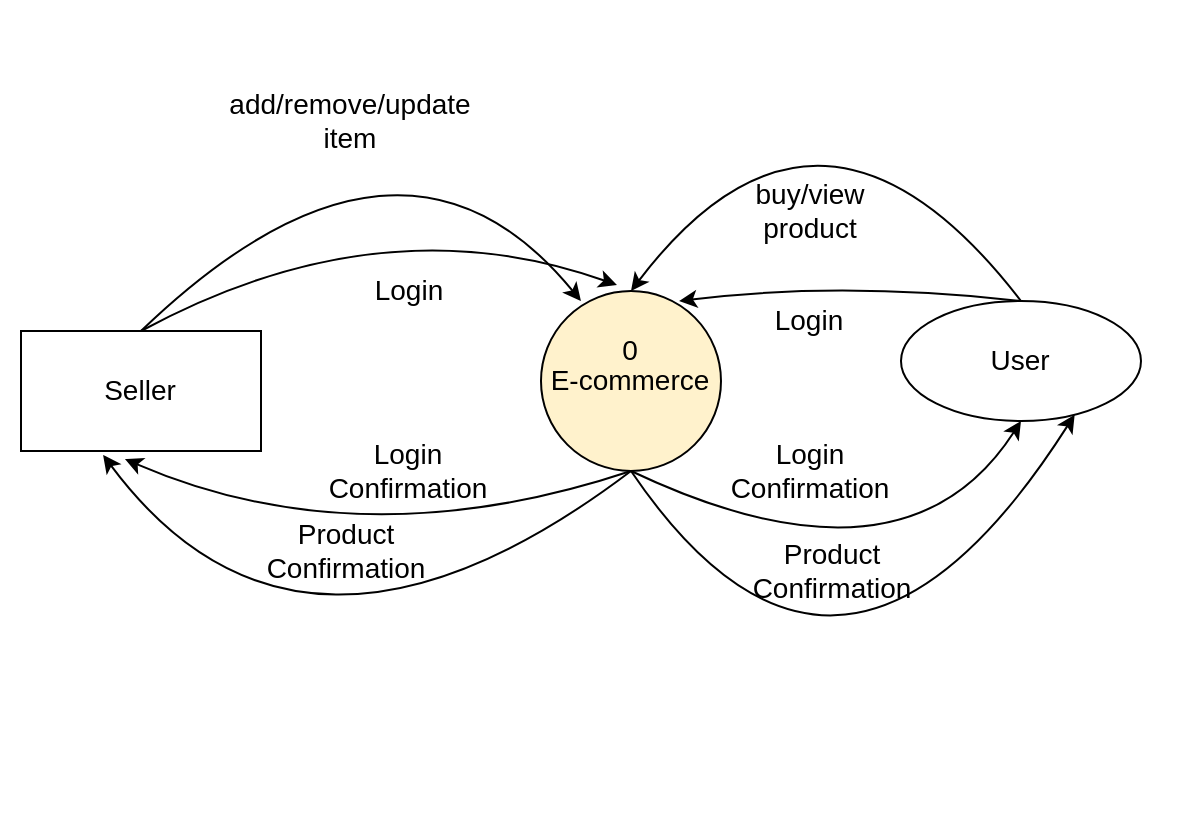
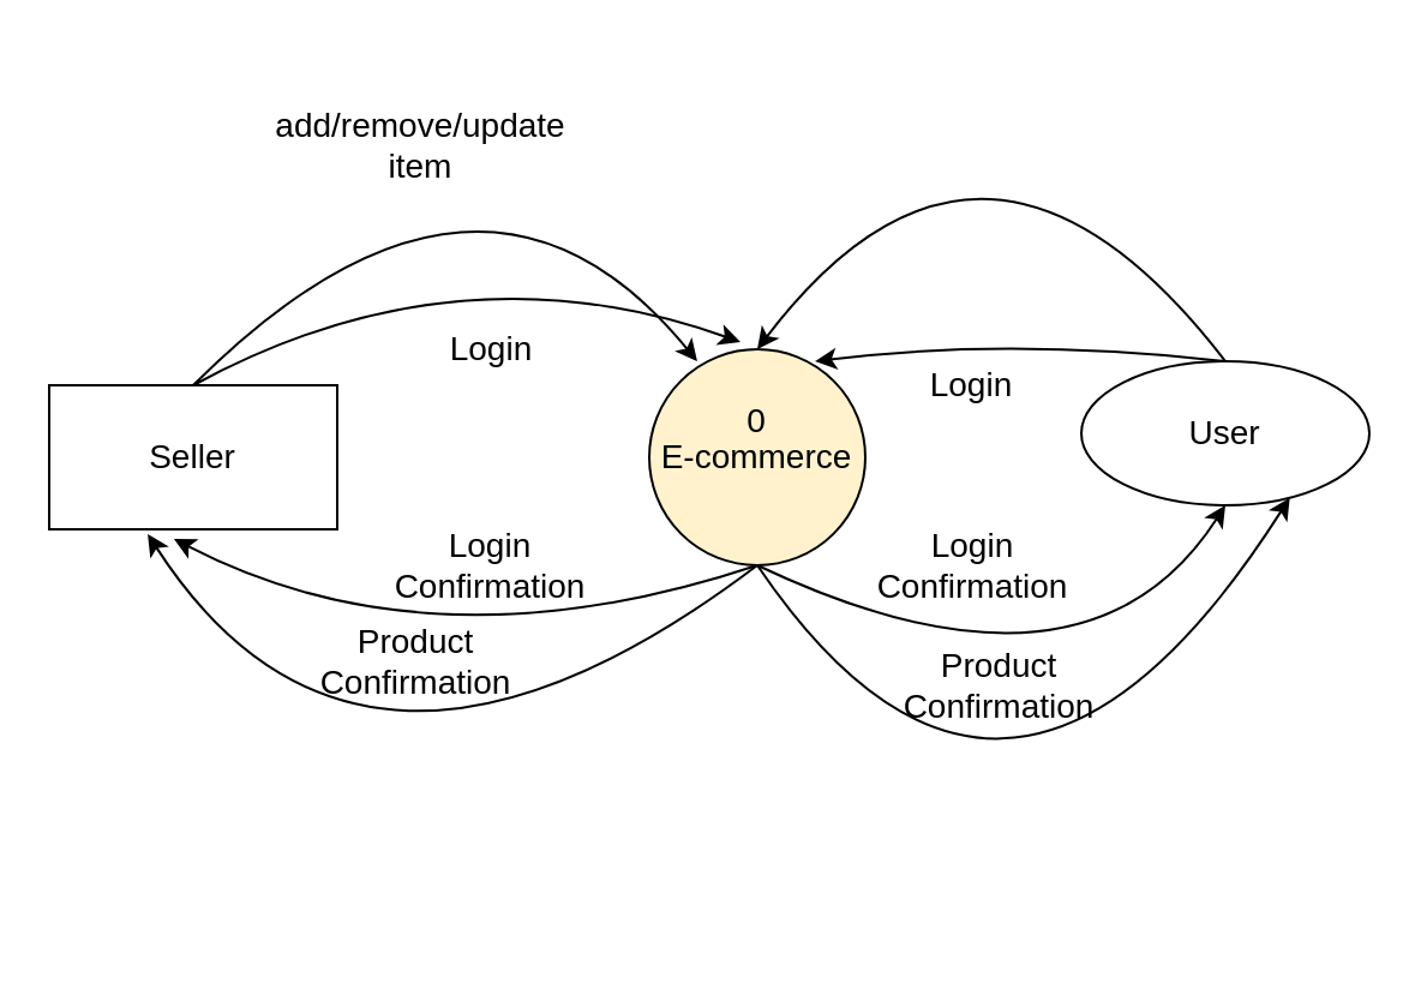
  <mxCell id="0" />
  <mxCell id="1" parent="0" />
  <mxCell id="2" value="&lt;font style=&quot;font-size: 14px;&quot;&gt;E-commerce&lt;/font&gt;" style="ellipse;whiteSpace=wrap;html=1;aspect=fixed;fillColor=#fff2cc;" vertex="1" parent="1"><mxGeometry x="270" y="145" width="90" height="90" as="geometry" /></mxCell>
- <mxCell id="3" value="&lt;font style=&quot;font-size: 14px;&quot;&gt;Seller&lt;/font&gt;" style="rounded=0;whiteSpace=wrap;html=1;" vertex="1" parent="1"><mxGeometry x="10" y="165" width="120" height="60" as="geometry" /></mxCell>
+ <mxCell id="3" value="&lt;font style=&quot;font-size: 14px;&quot;&gt;Seller&lt;/font&gt;" style="rounded=0;whiteSpace=wrap;html=1;" vertex="1" parent="1"><mxGeometry x="20" y="160" width="120" height="60" as="geometry" /></mxCell>
  <mxCell id="4" value="&lt;font style=&quot;font-size: 14px;&quot;&gt;User&lt;/font&gt;" style="ellipse;whiteSpace=wrap;html=1;" vertex="1" parent="1"><mxGeometry x="450" y="150" width="120" height="60" as="geometry" /></mxCell>
  <mxCell id="5" value="" style="curved=1;endArrow=classic;html=1;rounded=0;fontSize=14;exitX=0.5;exitY=1;exitDx=0;exitDy=0;entryX=0.433;entryY=1.067;entryDx=0;entryDy=0;entryPerimeter=0;" edge="1" parent="1" source="2" target="3"><mxGeometry width="50" height="50" relative="1" as="geometry"><mxPoint x="250" y="320" as="sourcePoint" /><mxPoint x="110" y="310" as="targetPoint" /><Array as="points"><mxPoint x="180" y="280" /></Array></mxGeometry></mxCell>
  <mxCell id="6" value="Login" style="text;html=1;strokeColor=none;fillColor=none;align=center;verticalAlign=middle;whiteSpace=wrap;rounded=0;fontSize=14;" vertex="1" parent="1"><mxGeometry x="179.5" y="130" width="49" height="30" as="geometry" /></mxCell>
  <mxCell id="7" value="" style="curved=1;endArrow=classic;html=1;rounded=0;fontSize=14;exitX=0.5;exitY=0;exitDx=0;exitDy=0;entryX=0.422;entryY=-0.033;entryDx=0;entryDy=0;entryPerimeter=0;" edge="1" parent="1" source="3" target="2"><mxGeometry width="50" height="50" relative="1" as="geometry"><mxPoint x="250" y="320" as="sourcePoint" /><mxPoint x="300" y="270" as="targetPoint" /><Array as="points"><mxPoint x="190" y="100" /></Array></mxGeometry></mxCell>
  <mxCell id="8" value="Login Confirmation" style="text;html=1;strokeColor=none;fillColor=none;align=center;verticalAlign=middle;whiteSpace=wrap;rounded=0;fontSize=14;" vertex="1" parent="1"><mxGeometry x="149" y="220" width="110" height="30" as="geometry" /></mxCell>
  <mxCell id="9" value="" style="curved=1;endArrow=classic;html=1;rounded=0;fontSize=14;exitX=0.5;exitY=0;exitDx=0;exitDy=0;entryX=0.222;entryY=0.056;entryDx=0;entryDy=0;entryPerimeter=0;" edge="1" parent="1" source="3" target="2"><mxGeometry width="50" height="50" relative="1" as="geometry"><mxPoint x="90" y="170" as="sourcePoint" /><mxPoint x="200" y="60" as="targetPoint" /><Array as="points"><mxPoint x="200" y="40" /></Array></mxGeometry></mxCell>
  <mxCell id="10" value="&lt;div&gt;add/remove/update&lt;/div&gt;&lt;div&gt;item&lt;br&gt;&lt;/div&gt;" style="text;html=1;strokeColor=none;fillColor=none;align=center;verticalAlign=middle;whiteSpace=wrap;rounded=0;fontSize=14;" vertex="1" parent="1"><mxGeometry x="95" y="40" width="160" height="40" as="geometry" /></mxCell>
  <mxCell id="11" value="" style="curved=1;endArrow=classic;html=1;rounded=0;fontSize=14;exitX=0.5;exitY=0;exitDx=0;exitDy=0;entryX=0.767;entryY=0.056;entryDx=0;entryDy=0;entryPerimeter=0;" edge="1" parent="1" source="4" target="2"><mxGeometry width="50" height="50" relative="1" as="geometry"><mxPoint x="573.04" y="67.99" as="sourcePoint" /><mxPoint x="330" y="57.01" as="targetPoint" /><Array as="points"><mxPoint x="420" y="140" /></Array></mxGeometry></mxCell>
  <mxCell id="12" value="Login" style="text;html=1;strokeColor=none;fillColor=none;align=center;verticalAlign=middle;whiteSpace=wrap;rounded=0;fontSize=14;" vertex="1" parent="1"><mxGeometry x="380" y="145" width="49" height="30" as="geometry" /></mxCell>
  <mxCell id="13" value="" style="curved=1;endArrow=classic;html=1;rounded=0;fontSize=14;exitX=0.5;exitY=0;exitDx=0;exitDy=0;entryX=0.5;entryY=0;entryDx=0;entryDy=0;" edge="1" parent="1" source="4" target="2"><mxGeometry width="50" height="50" relative="1" as="geometry"><mxPoint x="540" y="130" as="sourcePoint" /><mxPoint x="749.98" y="120.04" as="targetPoint" /><Array as="points"><mxPoint x="410" y="20" /></Array></mxGeometry></mxCell>
- <mxCell id="14" value="&lt;div&gt;buy/view&lt;/div&gt;&lt;div&gt;product&lt;br&gt;&lt;/div&gt;" style="text;html=1;strokeColor=none;fillColor=none;align=center;verticalAlign=middle;whiteSpace=wrap;rounded=0;fontSize=14;" vertex="1" parent="1"><mxGeometry x="329.5" y="90" width="150" height="30" as="geometry" /></mxCell>
  <mxCell id="15" value="" style="curved=1;endArrow=classic;html=1;rounded=0;fontSize=14;entryX=0.342;entryY=1.033;entryDx=0;entryDy=0;entryPerimeter=0;exitX=0.5;exitY=1;exitDx=0;exitDy=0;" edge="1" parent="1" source="2" target="3"><mxGeometry width="50" height="50" relative="1" as="geometry"><mxPoint x="310" y="240" as="sourcePoint" /><mxPoint x="50" y="270" as="targetPoint" /><Array as="points"><mxPoint x="150" y="360" /></Array></mxGeometry></mxCell>
  <mxCell id="16" value="Product Confirmation" style="text;html=1;strokeColor=none;fillColor=none;align=center;verticalAlign=middle;whiteSpace=wrap;rounded=0;fontSize=14;" vertex="1" parent="1"><mxGeometry x="116.5" y="260" width="112" height="30" as="geometry" /></mxCell>
  <mxCell id="17" value="" style="curved=1;endArrow=classic;html=1;rounded=0;fontSize=14;exitX=0.5;exitY=1;exitDx=0;exitDy=0;entryX=0.5;entryY=1;entryDx=0;entryDy=0;" edge="1" parent="1" source="2" target="4"><mxGeometry width="50" height="50" relative="1" as="geometry"><mxPoint x="342.02" y="320" as="sourcePoint" /><mxPoint x="570" y="302.03" as="targetPoint" /><Array as="points"><mxPoint x="452" y="300" /></Array></mxGeometry></mxCell>
  <mxCell id="18" value="Login Confirmation" style="text;html=1;strokeColor=none;fillColor=none;align=center;verticalAlign=middle;whiteSpace=wrap;rounded=0;fontSize=14;" vertex="1" parent="1"><mxGeometry x="349.5" y="220" width="110" height="30" as="geometry" /></mxCell>
  <mxCell id="19" value="" style="curved=1;endArrow=classic;html=1;rounded=0;fontSize=14;exitX=0.5;exitY=1;exitDx=0;exitDy=0;entryX=0.75;entryY=1;entryDx=0;entryDy=0;" edge="1" parent="1" source="2" target="4"><mxGeometry width="50" height="50" relative="1" as="geometry"><mxPoint x="329.5" y="370" as="sourcePoint" /><mxPoint x="557.48" y="352.03" as="targetPoint" /><Array as="points"><mxPoint x="420" y="390" /></Array></mxGeometry></mxCell>
  <mxCell id="20" value="Product Confirmation" style="text;html=1;strokeColor=none;fillColor=none;align=center;verticalAlign=middle;whiteSpace=wrap;rounded=0;fontSize=14;" vertex="1" parent="1"><mxGeometry x="360" y="270" width="112" height="30" as="geometry" /></mxCell>
  <mxCell id="21" value="0" style="text;html=1;strokeColor=none;fillColor=none;align=center;verticalAlign=middle;whiteSpace=wrap;rounded=0;fontSize=14;" vertex="1" parent="1"><mxGeometry x="285" y="160" width="60" height="30" as="geometry" /></mxCell>
